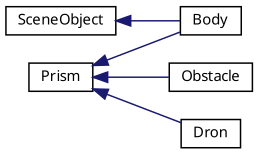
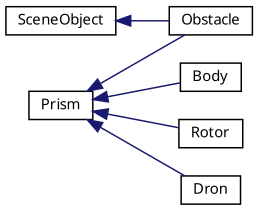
  digraph {
    fontname="Noto Sans"
    rankdir=LR
    node [color=black fillcolor=white fontname="Noto Sans" fontsize=10 shape=record style=filled]
    edge [color=midnightblue dir=back fontname="Noto Sans" fontsize=10 labelfontname=Helvetica labelfontsize=10 style=solid]
    n1 [height=0.2 label=Prism width=0.4]
    n2 [height=0.2 label=Body width=0.4]
    n3 [height=0.2 label=Obstacle width=0.4]
+   n4 [height=0.2 label=Rotor width=0.4]
    n5 [height=0.2 label=Dron width=0.4]
    n6 [height=0.2 label=SceneObject width=0.4]
    n1 -> n2
    n1 -> n3
+   n1 -> n4
    n1 -> n5
-   n6 -> n2
+   n6 -> n3
  }
